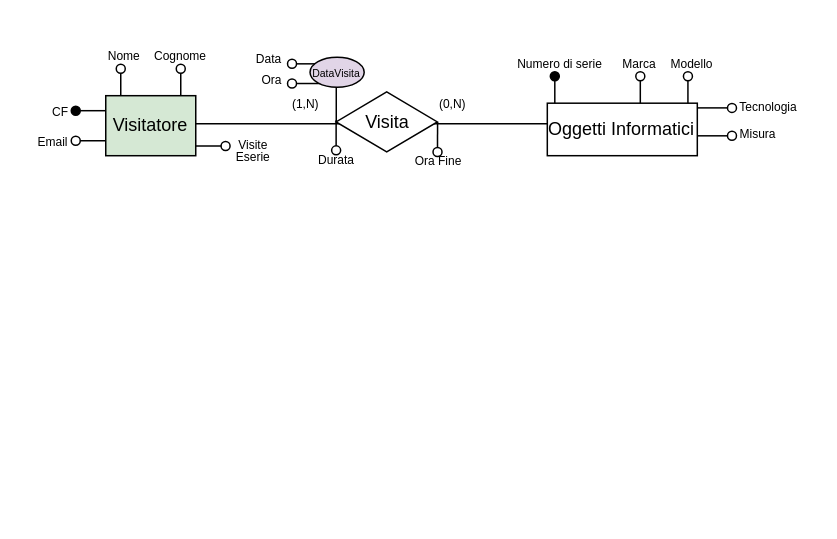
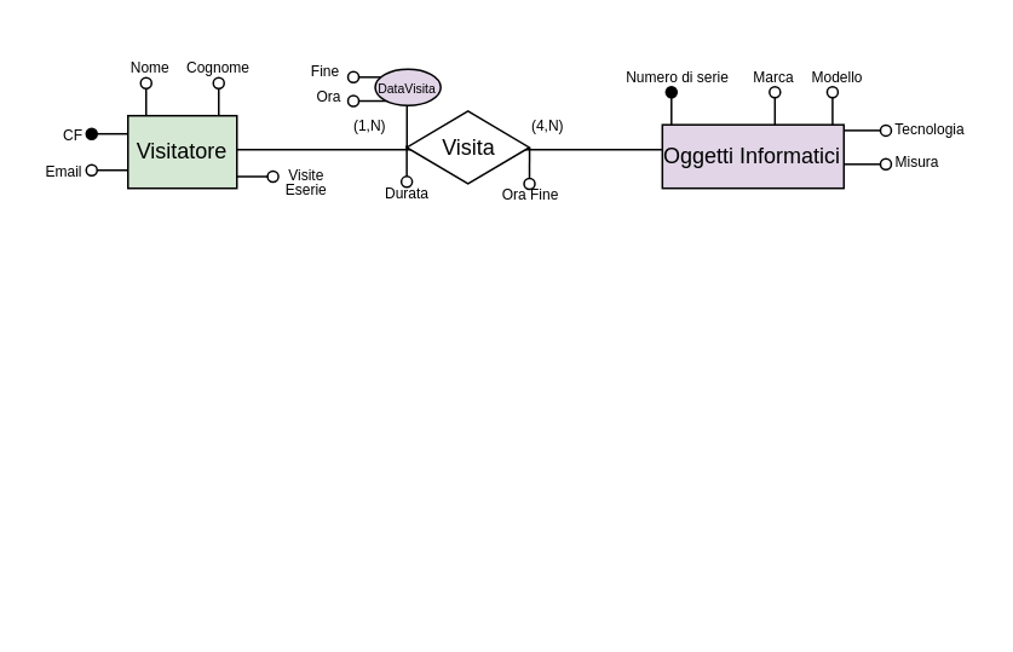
  <mxCell id="0" />
  <mxCell id="1" parent="0" />
  <mxCell id="2" value="&lt;span style=&quot;font-size: 8px;&quot;&gt;(1,N)&lt;/span&gt;" style="text;html=1;align=center;verticalAlign=middle;whiteSpace=wrap;rounded=1;strokeColor=none;glass=0;" vertex="1" parent="1"><mxGeometry x="191.99" y="65" width="22.5" height="6.75" as="geometry" /></mxCell>
- <mxCell id="3" value="&lt;font style=&quot;font-size: 8px;&quot;&gt;(0,N)&lt;/font&gt;" style="text;html=1;align=center;verticalAlign=middle;whiteSpace=wrap;rounded=1;strokeColor=none;glass=0;" vertex="1" parent="1"><mxGeometry x="289.69" y="65" width="22.5" height="6.75" as="geometry" /></mxCell>
+ <mxCell id="3" value="&lt;font style=&quot;font-size: 8px;&quot;&gt;(4,N)&lt;/font&gt;" style="text;html=1;align=center;verticalAlign=middle;whiteSpace=wrap;rounded=1;strokeColor=none;glass=0;" vertex="1" parent="1"><mxGeometry x="289.69" y="65" width="22.5" height="6.75" as="geometry" /></mxCell>
  <mxCell id="4" value="" style="endArrow=none;html=1;rounded=0;entryX=1;entryY=0.5;entryDx=0;entryDy=0;exitX=0;exitY=0.5;exitDx=0;exitDy=0;" edge="1" parent="1"><mxGeometry width="50" height="50" relative="1" as="geometry"><mxPoint x="392.19" y="81.75" as="sourcePoint" /><mxPoint x="124" y="81.75" as="targetPoint" /></mxGeometry></mxCell>
  <mxCell id="5" style="edgeStyle=orthogonalEdgeStyle;rounded=0;orthogonalLoop=1;jettySize=auto;html=1;exitX=0;exitY=0.5;exitDx=0;exitDy=0;endArrow=oval;endFill=0;" edge="1" parent="1"><mxGeometry relative="1" as="geometry"><mxPoint x="50" y="93.13" as="targetPoint" /><mxPoint x="70" y="90.245" as="sourcePoint" /><Array as="points"><mxPoint x="70" y="93.13" /></Array></mxGeometry></mxCell>
  <mxCell id="6" value="Visitatore" style="whiteSpace=wrap;html=1;align=center;fillColor=#d5e8d4;" vertex="1" parent="1"><mxGeometry x="70" y="63.13" width="60" height="40.01" as="geometry" /></mxCell>
  <mxCell id="7" value="&lt;font style=&quot;font-size: 8px;&quot;&gt;Nome&lt;/font&gt;" style="text;html=1;align=center;verticalAlign=middle;whiteSpace=wrap;rounded=0;" vertex="1" parent="1"><mxGeometry x="70" y="30.64" width="25" height="10" as="geometry" /></mxCell>
  <mxCell id="8" value="&lt;font style=&quot;font-size: 8px;&quot;&gt;Cognome&lt;/font&gt;" style="text;html=1;align=center;verticalAlign=middle;whiteSpace=wrap;rounded=0;" vertex="1" parent="1"><mxGeometry x="90" y="20.64" width="60" height="30" as="geometry" /></mxCell>
  <mxCell id="9" style="edgeStyle=orthogonalEdgeStyle;rounded=0;orthogonalLoop=1;jettySize=auto;html=1;exitX=0.5;exitY=1;exitDx=0;exitDy=0;" edge="1" parent="1"><mxGeometry relative="1" as="geometry"><mxPoint x="501.99" y="45.44" as="sourcePoint" /><mxPoint x="501.99" y="45.44" as="targetPoint" /></mxGeometry></mxCell>
  <mxCell id="10" value="&lt;font style=&quot;font-size: 8px;&quot;&gt;CF&lt;/font&gt;" style="text;html=1;align=center;verticalAlign=middle;whiteSpace=wrap;rounded=0;" vertex="1" parent="1"><mxGeometry x="30" y="67.51" width="20" height="10" as="geometry" /></mxCell>
  <mxCell id="11" style="edgeStyle=orthogonalEdgeStyle;rounded=0;orthogonalLoop=1;jettySize=auto;html=1;exitX=0;exitY=0;exitDx=0;exitDy=0;endArrow=oval;endFill=0;" edge="1" parent="1"><mxGeometry relative="1" as="geometry"><mxPoint x="80" y="45.13" as="targetPoint" /><mxPoint x="80" y="63.13" as="sourcePoint" /><Array as="points" /></mxGeometry></mxCell>
  <mxCell id="12" style="edgeStyle=orthogonalEdgeStyle;rounded=0;orthogonalLoop=1;jettySize=auto;html=1;exitX=0;exitY=0;exitDx=0;exitDy=0;endArrow=oval;endFill=0;" edge="1" parent="1"><mxGeometry relative="1" as="geometry"><mxPoint x="120" y="45.13" as="targetPoint" /><mxPoint x="120" y="63.13" as="sourcePoint" /><Array as="points" /></mxGeometry></mxCell>
  <mxCell id="13" value="&lt;font style=&quot;font-size: 8px;&quot;&gt;Email&lt;/font&gt;" style="text;html=1;align=center;verticalAlign=middle;whiteSpace=wrap;rounded=0;" vertex="1" parent="1"><mxGeometry x="20" y="89.13" width="30" height="7" as="geometry" /></mxCell>
  <mxCell id="14" style="edgeStyle=orthogonalEdgeStyle;rounded=0;orthogonalLoop=1;jettySize=auto;html=1;exitX=0;exitY=0.25;exitDx=0;exitDy=0;endArrow=oval;endFill=1;" edge="1" parent="1" source="6"><mxGeometry relative="1" as="geometry"><mxPoint x="50" y="73.13" as="targetPoint" /><mxPoint x="5" y="51.89" as="sourcePoint" /><Array as="points" /></mxGeometry></mxCell>
  <mxCell id="15" style="edgeStyle=orthogonalEdgeStyle;rounded=0;orthogonalLoop=1;jettySize=auto;html=1;exitX=1;exitY=0.5;exitDx=0;exitDy=0;endArrow=oval;endFill=0;" edge="1" parent="1"><mxGeometry relative="1" as="geometry"><mxPoint x="149.88" y="96.63" as="targetPoint" /><mxPoint x="130" y="96.63" as="sourcePoint" /><Array as="points"><mxPoint x="144.88" y="96.63" /></Array></mxGeometry></mxCell>
  <mxCell id="16" value="&lt;font style=&quot;font-size: 8px;&quot;&gt;Visite&lt;/font&gt;&lt;div style=&quot;line-height: 30%;&quot;&gt;&lt;font style=&quot;font-size: 8px;&quot;&gt;E&lt;/font&gt;&lt;span style=&quot;font-size: 8px; background-color: initial;&quot;&gt;serie&lt;/span&gt;&lt;/div&gt;" style="text;html=1;align=center;verticalAlign=middle;whiteSpace=wrap;rounded=1;strokeColor=none;" vertex="1" parent="1"><mxGeometry x="150" y="86.13" width="37" height="21" as="geometry" /></mxCell>
- <mxCell id="17" value="Oggetti Informatici" style="whiteSpace=wrap;html=1;align=center;" vertex="1" parent="1"><mxGeometry x="364.37" y="68.13" width="100" height="35" as="geometry" /></mxCell>
+ <mxCell id="17" value="Oggetti Informatici" style="whiteSpace=wrap;html=1;align=center;fillColor=#e1d5e7;" vertex="1" parent="1"><mxGeometry x="364.37" y="68.13" width="100" height="35" as="geometry" /></mxCell>
  <mxCell id="18" value="Visita" style="shape=rhombus;perimeter=rhombusPerimeter;whiteSpace=wrap;html=1;align=center;" vertex="1" parent="1"><mxGeometry x="223.56" y="60.65" width="67.5" height="39.99" as="geometry" /></mxCell>
  <mxCell id="19" value="&lt;font style=&quot;font-size: 8px;&quot;&gt;Misura&lt;/font&gt;" style="text;html=1;align=center;verticalAlign=middle;whiteSpace=wrap;rounded=1;strokeColor=none;" vertex="1" parent="1"><mxGeometry x="480.49" y="77.88" width="50" height="21" as="geometry" /></mxCell>
  <mxCell id="20" value="&lt;font style=&quot;font-size: 8px;&quot;&gt;Modello&lt;/font&gt;" style="text;html=1;align=center;verticalAlign=middle;whiteSpace=wrap;rounded=1;strokeColor=none;" vertex="1" parent="1"><mxGeometry x="440.62" y="30.64" width="40" height="20" as="geometry" /></mxCell>
  <mxCell id="21" value="&lt;font style=&quot;font-size: 8px;&quot;&gt;Marca&lt;/font&gt;" style="text;html=1;align=center;verticalAlign=middle;whiteSpace=wrap;rounded=1;strokeColor=none;glass=0;" vertex="1" parent="1"><mxGeometry x="401.25" y="33.14" width="50" height="15" as="geometry" /></mxCell>
  <mxCell id="22" value="&lt;font style=&quot;font-size: 8px;&quot;&gt;Ora&lt;/font&gt;" style="text;html=1;align=center;verticalAlign=middle;whiteSpace=wrap;rounded=1;strokeColor=none;glass=0;" vertex="1" parent="1"><mxGeometry x="156.18" y="44.63" width="50" height="15" as="geometry" /></mxCell>
  <mxCell id="23" value="&lt;font style=&quot;font-size: 8px;&quot;&gt;Ora Fine&lt;/font&gt;" style="text;html=1;align=center;verticalAlign=middle;whiteSpace=wrap;rounded=1;strokeColor=none;glass=0;" vertex="1" parent="1"><mxGeometry x="271.06" y="96.88" width="42" height="19" as="geometry" /></mxCell>
- <mxCell id="24" value="&lt;font style=&quot;font-size: 8px;&quot;&gt;Data&lt;/font&gt;" style="text;html=1;align=center;verticalAlign=middle;whiteSpace=wrap;rounded=1;strokeColor=none;glass=0;" vertex="1" parent="1"><mxGeometry x="154.18" y="30.64" width="50" height="15" as="geometry" /></mxCell>
+ <mxCell id="24" value="&lt;font style=&quot;font-size: 8px;&quot;&gt;Fine&lt;/font&gt;" style="text;html=1;align=center;verticalAlign=middle;whiteSpace=wrap;rounded=1;strokeColor=none;glass=0;" vertex="1" parent="1"><mxGeometry x="154.18" y="30.64" width="50" height="15" as="geometry" /></mxCell>
  <mxCell id="25" style="edgeStyle=orthogonalEdgeStyle;rounded=0;orthogonalLoop=1;jettySize=auto;html=1;exitX=0.5;exitY=1;exitDx=0;exitDy=0;" edge="1" parent="1"><mxGeometry relative="1" as="geometry"><mxPoint x="290" y="336.49" as="sourcePoint" /><mxPoint x="290" y="336.49" as="targetPoint" /></mxGeometry></mxCell>
  <mxCell id="26" style="edgeStyle=orthogonalEdgeStyle;rounded=0;orthogonalLoop=1;jettySize=auto;html=1;exitX=0;exitY=0;exitDx=0;exitDy=0;endArrow=oval;endFill=1;" edge="1" parent="1"><mxGeometry relative="1" as="geometry"><mxPoint x="369.37" y="50.13" as="targetPoint" /><mxPoint x="369.37" y="68.13" as="sourcePoint" /><Array as="points" /></mxGeometry></mxCell>
  <mxCell id="27" value="&lt;font style=&quot;font-size: 8px;&quot;&gt;Numero di serie&lt;/font&gt;" style="text;html=1;align=center;verticalAlign=middle;whiteSpace=wrap;rounded=1;strokeColor=none;glass=0;" vertex="1" parent="1"><mxGeometry x="340" y="36.89" width="65.62" height="7.5" as="geometry" /></mxCell>
  <mxCell id="28" style="edgeStyle=orthogonalEdgeStyle;rounded=0;orthogonalLoop=1;jettySize=auto;html=1;exitX=0;exitY=0;exitDx=0;exitDy=0;endArrow=oval;endFill=0;" edge="1" parent="1"><mxGeometry relative="1" as="geometry"><mxPoint x="426.37" y="50.13" as="targetPoint" /><mxPoint x="426.37" y="68.13" as="sourcePoint" /><Array as="points" /></mxGeometry></mxCell>
  <mxCell id="29" style="edgeStyle=orthogonalEdgeStyle;rounded=0;orthogonalLoop=1;jettySize=auto;html=1;exitX=0;exitY=0;exitDx=0;exitDy=0;endArrow=oval;endFill=0;" edge="1" parent="1"><mxGeometry relative="1" as="geometry"><mxPoint x="458.12" y="50.13" as="targetPoint" /><mxPoint x="458.12" y="68.13" as="sourcePoint" /><Array as="points" /></mxGeometry></mxCell>
  <mxCell id="30" style="edgeStyle=orthogonalEdgeStyle;rounded=0;orthogonalLoop=1;jettySize=auto;html=1;exitX=1;exitY=0.5;exitDx=0;exitDy=0;endArrow=oval;endFill=0;" edge="1" parent="1"><mxGeometry relative="1" as="geometry"><mxPoint x="464.37" y="89.88" as="sourcePoint" /><mxPoint x="487.49" y="89.88" as="targetPoint" /></mxGeometry></mxCell>
  <mxCell id="31" style="edgeStyle=orthogonalEdgeStyle;rounded=0;orthogonalLoop=1;jettySize=auto;html=1;exitX=1;exitY=0.5;exitDx=0;exitDy=0;endArrow=oval;endFill=0;" edge="1" parent="1"><mxGeometry relative="1" as="geometry"><mxPoint x="464.37" y="71.26" as="sourcePoint" /><mxPoint x="487.49" y="71.26" as="targetPoint" /></mxGeometry></mxCell>
  <mxCell id="32" value="&lt;font style=&quot;font-size: 8px;&quot;&gt;Tecnologia&lt;/font&gt;" style="text;html=1;align=center;verticalAlign=middle;whiteSpace=wrap;rounded=1;strokeColor=none;" vertex="1" parent="1"><mxGeometry x="489.37" y="60.26" width="46" height="19" as="geometry" /></mxCell>
  <mxCell id="33" style="edgeStyle=orthogonalEdgeStyle;rounded=0;orthogonalLoop=1;jettySize=auto;html=1;exitX=0;exitY=0;exitDx=0;exitDy=0;endArrow=oval;endFill=0;" edge="1" parent="1"><mxGeometry relative="1" as="geometry"><mxPoint x="194.18" y="41.89" as="targetPoint" /><mxPoint x="213.56" y="41.89" as="sourcePoint" /><Array as="points" /></mxGeometry></mxCell>
  <mxCell id="34" style="edgeStyle=orthogonalEdgeStyle;rounded=0;orthogonalLoop=1;jettySize=auto;html=1;endArrow=oval;endFill=0;" edge="1" parent="1"><mxGeometry relative="1" as="geometry"><mxPoint x="194.18" y="55.01" as="targetPoint" /><mxPoint x="214.18" y="55.01" as="sourcePoint" /><Array as="points" /></mxGeometry></mxCell>
  <mxCell id="35" value="" style="endArrow=none;html=1;rounded=0;entryX=0.551;entryY=1.003;entryDx=0;entryDy=0;entryPerimeter=0;" edge="1" parent="1"><mxGeometry width="50" height="50" relative="1" as="geometry"><mxPoint x="223.68" y="80.63" as="sourcePoint" /><mxPoint x="223.68" y="57.57" as="targetPoint" /></mxGeometry></mxCell>
  <mxCell id="36" value="&lt;p style=&quot;line-height: 110%;&quot;&gt;&lt;font style=&quot;font-size: 7px;&quot;&gt;DataVisita&lt;/font&gt;&lt;/p&gt;" style="ellipse;whiteSpace=wrap;html=1;fillColor=#e1d5e7;" vertex="1" parent="1"><mxGeometry x="206.18" y="37.51" width="36.12" height="20" as="geometry" /></mxCell>
  <mxCell id="37" style="edgeStyle=orthogonalEdgeStyle;rounded=0;orthogonalLoop=1;jettySize=auto;html=1;exitX=1;exitY=0.5;exitDx=0;exitDy=0;endArrow=oval;endFill=0;" edge="1" parent="1" source="18"><mxGeometry relative="1" as="geometry"><mxPoint x="291.18" y="100.63" as="targetPoint" /><mxPoint x="292.38" y="120.26" as="sourcePoint" /><Array as="points"><mxPoint x="291.18" y="100.63" /></Array></mxGeometry></mxCell>
  <mxCell id="38" value="&lt;font style=&quot;font-size: 8px;&quot;&gt;Durata&lt;/font&gt;" style="text;html=1;align=center;verticalAlign=middle;whiteSpace=wrap;rounded=1;strokeColor=none;glass=0;" vertex="1" parent="1"><mxGeometry x="199.24" y="96.63" width="50" height="17" as="geometry" /></mxCell>
  <mxCell id="39" style="edgeStyle=orthogonalEdgeStyle;rounded=0;orthogonalLoop=1;jettySize=auto;html=1;exitX=1;exitY=0.5;exitDx=0;exitDy=0;endArrow=oval;endFill=0;" edge="1" parent="1"><mxGeometry relative="1" as="geometry"><mxPoint x="223.59" y="99.58" as="targetPoint" /><mxPoint x="223.59" y="79.58" as="sourcePoint" /><Array as="points"><mxPoint x="223.59" y="99.58" /></Array></mxGeometry></mxCell>
